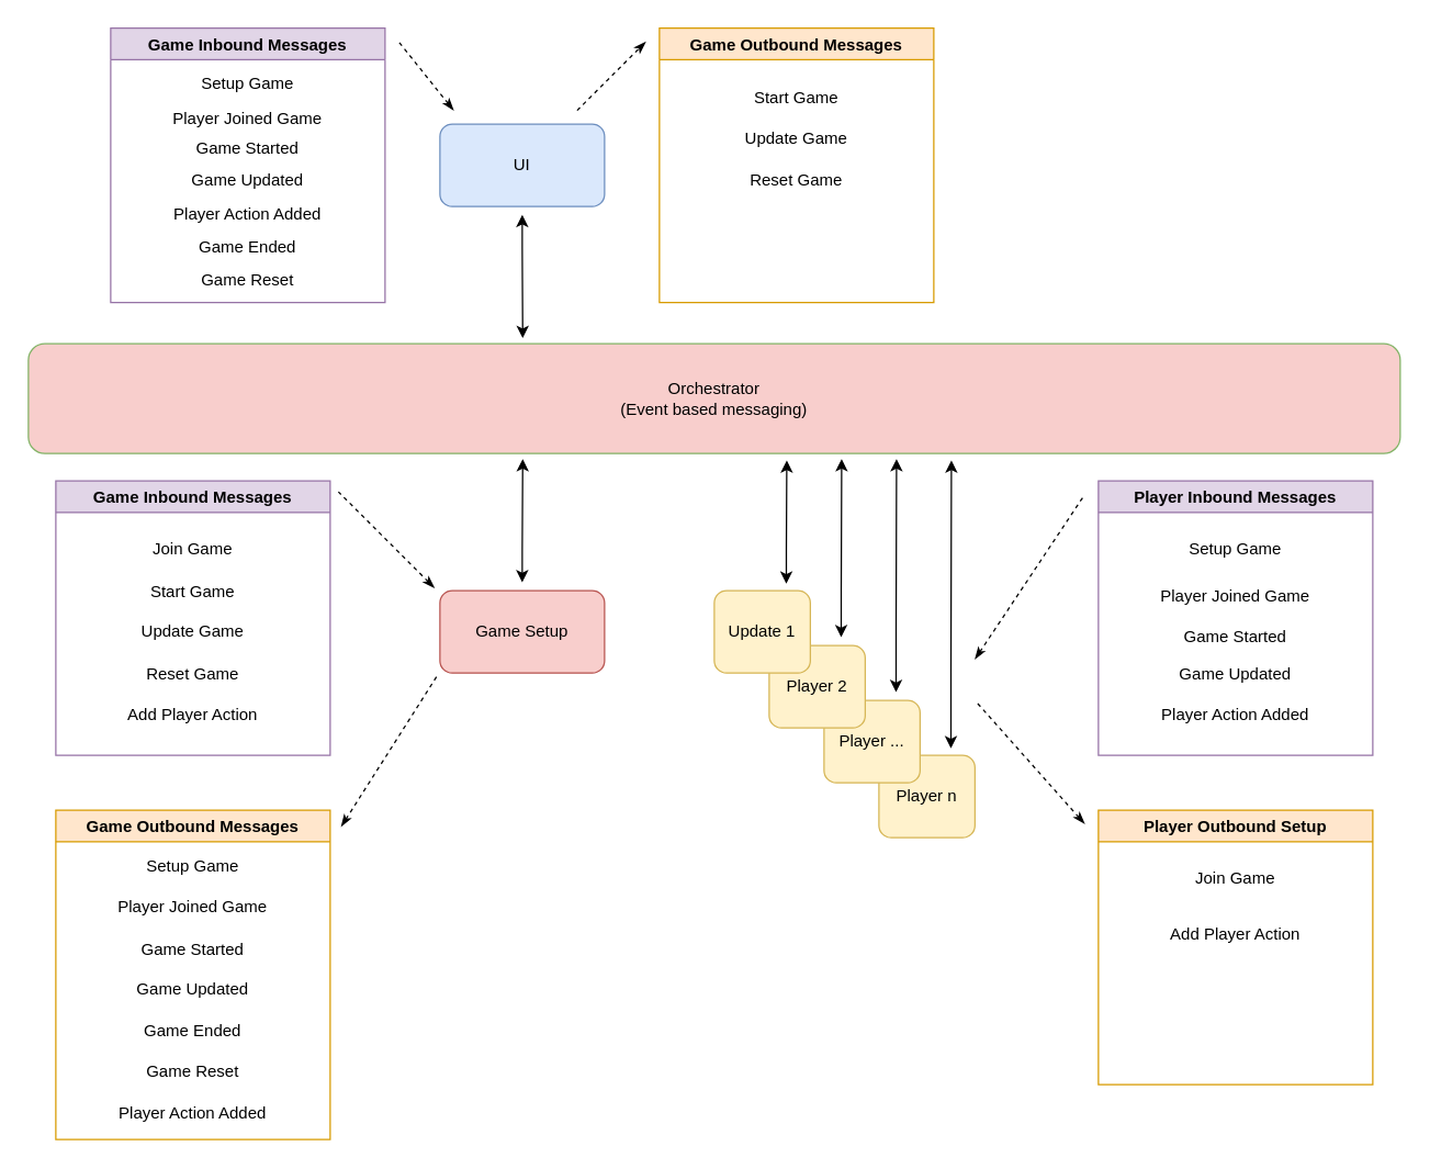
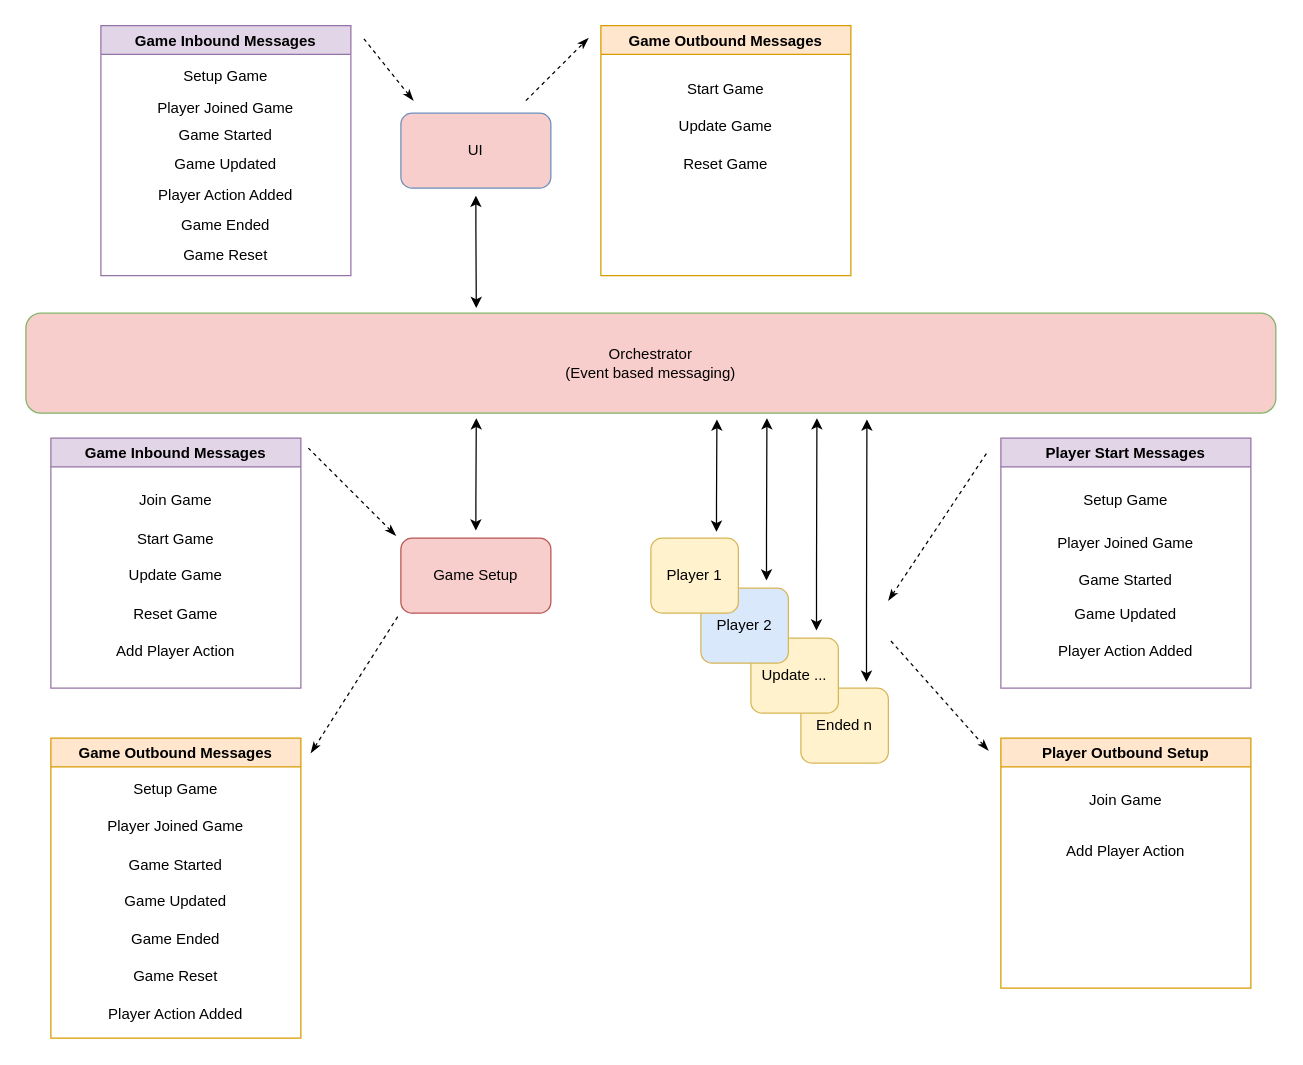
  <mxCell id="0" />
  <mxCell id="1" parent="0" />
  <mxCell id="2" value="Orchestrator&lt;br&gt;(Event based messaging)" style="rounded=1;whiteSpace=wrap;html=1;fillColor=#f8cecc;strokeColor=#82b366;" vertex="1" parent="1"><mxGeometry x="20" y="250" width="1000" height="80" as="geometry" /></mxCell>
  <mxCell id="3" style="edgeStyle=orthogonalEdgeStyle;rounded=0;orthogonalLoop=1;jettySize=auto;html=1;exitX=0.5;exitY=0;exitDx=0;exitDy=0;startArrow=classic;startFill=1;" edge="1" parent="1"><mxGeometry relative="1" as="geometry"><mxPoint x="380.333" y="334" as="targetPoint" /><mxPoint x="380" y="424" as="sourcePoint" /><Array as="points"><mxPoint x="380" y="400" /><mxPoint x="380" y="400" /></Array></mxGeometry></mxCell>
  <mxCell id="4" value="Game Setup" style="rounded=1;whiteSpace=wrap;html=1;fillColor=#f8cecc;strokeColor=#b85450;" vertex="1" parent="1"><mxGeometry x="320" y="430" width="120" height="60" as="geometry" /></mxCell>
  <mxCell id="5" style="edgeStyle=orthogonalEdgeStyle;rounded=0;orthogonalLoop=1;jettySize=auto;html=1;exitX=0.75;exitY=0;exitDx=0;exitDy=0;startArrow=classic;startFill=1;" edge="1" parent="1"><mxGeometry relative="1" as="geometry"><mxPoint x="692.833" y="335" as="targetPoint" /><mxPoint x="692.5" y="545" as="sourcePoint" /><Array as="points"><mxPoint x="693" y="490" /><mxPoint x="693" y="490" /></Array></mxGeometry></mxCell>
- <mxCell id="6" value="Player n" style="rounded=1;whiteSpace=wrap;html=1;fillColor=#fff2cc;strokeColor=#d6b656;" vertex="1" parent="1"><mxGeometry x="640" y="550" width="70" height="60" as="geometry" /></mxCell>
+ <mxCell id="6" value="Ended n" style="rounded=1;whiteSpace=wrap;html=1;fillColor=#fff2cc;strokeColor=#d6b656;" vertex="1" parent="1"><mxGeometry x="640" y="550" width="70" height="60" as="geometry" /></mxCell>
  <mxCell id="7" style="edgeStyle=orthogonalEdgeStyle;rounded=0;orthogonalLoop=1;jettySize=auto;html=1;exitX=0.75;exitY=0;exitDx=0;exitDy=0;startArrow=classic;startFill=1;" edge="1" parent="1"><mxGeometry relative="1" as="geometry"><mxPoint x="652.833" y="334" as="targetPoint" /><mxPoint x="652.5" y="504" as="sourcePoint" /><Array as="points"><mxPoint x="653" y="460" /><mxPoint x="653" y="460" /></Array></mxGeometry></mxCell>
- <mxCell id="8" value="Player ..." style="rounded=1;whiteSpace=wrap;html=1;fillColor=#fff2cc;strokeColor=#d6b656;" vertex="1" parent="1"><mxGeometry x="600" y="510" width="70" height="60" as="geometry" /></mxCell>
+ <mxCell id="8" value="Update ..." style="rounded=1;whiteSpace=wrap;html=1;fillColor=#fff2cc;strokeColor=#d6b656;" vertex="1" parent="1"><mxGeometry x="600" y="510" width="70" height="60" as="geometry" /></mxCell>
  <mxCell id="9" style="edgeStyle=orthogonalEdgeStyle;rounded=0;orthogonalLoop=1;jettySize=auto;html=1;exitX=0.75;exitY=0;exitDx=0;exitDy=0;startArrow=classic;startFill=1;" edge="1" parent="1"><mxGeometry relative="1" as="geometry"><mxPoint x="612.833" y="334" as="targetPoint" /><mxPoint x="612.5" y="464" as="sourcePoint" /><Array as="points"><mxPoint x="613" y="430" /><mxPoint x="613" y="430" /></Array></mxGeometry></mxCell>
- <mxCell id="10" value="Player 2" style="rounded=1;whiteSpace=wrap;html=1;fillColor=#fff2cc;strokeColor=#d6b656;" vertex="1" parent="1"><mxGeometry x="560" y="470" width="70" height="60" as="geometry" /></mxCell>
+ <mxCell id="10" value="Player 2" style="rounded=1;whiteSpace=wrap;html=1;fillColor=#dae8fc;strokeColor=#d6b656;" vertex="1" parent="1"><mxGeometry x="560" y="470" width="70" height="60" as="geometry" /></mxCell>
  <mxCell id="11" style="edgeStyle=orthogonalEdgeStyle;rounded=0;orthogonalLoop=1;jettySize=auto;html=1;exitX=0.75;exitY=0;exitDx=0;exitDy=0;startArrow=classic;startFill=1;" edge="1" parent="1"><mxGeometry relative="1" as="geometry"><mxPoint x="572.833" y="335" as="targetPoint" /><mxPoint x="572.5" y="425" as="sourcePoint" /><Array as="points"><mxPoint x="573" y="400" /><mxPoint x="573" y="400" /></Array></mxGeometry></mxCell>
- <mxCell id="12" value="Update 1" style="rounded=1;whiteSpace=wrap;html=1;fillColor=#fff2cc;strokeColor=#d6b656;" vertex="1" parent="1"><mxGeometry x="520" y="430" width="70" height="60" as="geometry" /></mxCell>
+ <mxCell id="12" value="Player 1" style="rounded=1;whiteSpace=wrap;html=1;fillColor=#fff2cc;strokeColor=#d6b656;" vertex="1" parent="1"><mxGeometry x="520" y="430" width="70" height="60" as="geometry" /></mxCell>
  <mxCell id="13" style="edgeStyle=orthogonalEdgeStyle;rounded=0;orthogonalLoop=1;jettySize=auto;html=1;exitX=0.5;exitY=1;exitDx=0;exitDy=0;startArrow=classic;startFill=1;" edge="1" parent="1"><mxGeometry relative="1" as="geometry"><mxPoint x="380.333" y="246" as="targetPoint" /><mxPoint x="380" y="156" as="sourcePoint" /><Array as="points"><mxPoint x="380" y="180" /><mxPoint x="380" y="180" /></Array></mxGeometry></mxCell>
- <mxCell id="14" value="UI" style="rounded=1;whiteSpace=wrap;html=1;fillColor=#dae8fc;strokeColor=#6c8ebf;" vertex="1" parent="1"><mxGeometry x="320" y="90" width="120" height="60" as="geometry" /></mxCell>
- <mxCell id="15" value="Player Inbound Messages" style="swimlane;fillColor=#e1d5e7;strokeColor=#9673a6;" vertex="1" parent="1"><mxGeometry x="800" y="350" width="200" height="200" as="geometry" /></mxCell>
+ <mxCell id="14" value="UI" style="rounded=1;whiteSpace=wrap;html=1;fillColor=#f8cecc;strokeColor=#6c8ebf;" vertex="1" parent="1"><mxGeometry x="320" y="90" width="120" height="60" as="geometry" /></mxCell>
+ <mxCell id="15" value="Player Start Messages" style="swimlane;fillColor=#e1d5e7;strokeColor=#9673a6;" vertex="1" parent="1"><mxGeometry x="800" y="350" width="200" height="200" as="geometry" /></mxCell>
  <mxCell id="16" value="Setup Game" style="text;html=1;strokeColor=none;fillColor=none;align=center;verticalAlign=middle;whiteSpace=wrap;rounded=0;" vertex="1" parent="15"><mxGeometry y="39" width="200" height="21" as="geometry" /></mxCell>
  <mxCell id="17" value="Game Updated" style="text;html=1;strokeColor=none;fillColor=none;align=center;verticalAlign=middle;whiteSpace=wrap;rounded=0;" vertex="1" parent="15"><mxGeometry y="130" width="200" height="21" as="geometry" /></mxCell>
  <mxCell id="18" value="Player Action Added" style="text;html=1;strokeColor=none;fillColor=none;align=center;verticalAlign=middle;whiteSpace=wrap;rounded=0;" vertex="1" parent="15"><mxGeometry y="160" width="200" height="21" as="geometry" /></mxCell>
  <mxCell id="19" value="Player Joined Game" style="text;html=1;strokeColor=none;fillColor=none;align=center;verticalAlign=middle;whiteSpace=wrap;rounded=0;" vertex="1" parent="15"><mxGeometry y="73" width="200" height="21" as="geometry" /></mxCell>
  <mxCell id="20" value="Game Started" style="text;html=1;strokeColor=none;fillColor=none;align=center;verticalAlign=middle;whiteSpace=wrap;rounded=0;" vertex="1" parent="15"><mxGeometry y="103" width="200" height="21" as="geometry" /></mxCell>
  <mxCell id="21" value="Game Inbound Messages" style="swimlane;fillColor=#e1d5e7;strokeColor=#9673a6;" vertex="1" parent="1"><mxGeometry x="40" y="350" width="200" height="200" as="geometry" /></mxCell>
  <mxCell id="22" value="Join Game" style="text;html=1;strokeColor=none;fillColor=none;align=center;verticalAlign=middle;whiteSpace=wrap;rounded=0;" vertex="1" parent="21"><mxGeometry y="39" width="200" height="21" as="geometry" /></mxCell>
  <mxCell id="23" value="Start Game" style="text;html=1;strokeColor=none;fillColor=none;align=center;verticalAlign=middle;whiteSpace=wrap;rounded=0;" vertex="1" parent="21"><mxGeometry y="70" width="200" height="21" as="geometry" /></mxCell>
  <mxCell id="24" value="Reset Game" style="text;html=1;strokeColor=none;fillColor=none;align=center;verticalAlign=middle;whiteSpace=wrap;rounded=0;" vertex="1" parent="21"><mxGeometry y="130" width="200" height="21" as="geometry" /></mxCell>
  <mxCell id="25" value="Add Player Action" style="text;html=1;strokeColor=none;fillColor=none;align=center;verticalAlign=middle;whiteSpace=wrap;rounded=0;" vertex="1" parent="21"><mxGeometry y="160" width="200" height="21" as="geometry" /></mxCell>
  <mxCell id="26" value="Update Game" style="text;html=1;strokeColor=none;fillColor=none;align=center;verticalAlign=middle;whiteSpace=wrap;rounded=0;" vertex="1" parent="21"><mxGeometry y="99" width="200" height="21" as="geometry" /></mxCell>
  <mxCell id="27" value="Game Outbound Messages" style="swimlane;fillColor=#ffe6cc;strokeColor=#d79b00;" vertex="1" parent="1"><mxGeometry x="40" y="590" width="200" height="240" as="geometry" /></mxCell>
  <mxCell id="28" value="Setup Game" style="text;html=1;strokeColor=none;fillColor=none;align=center;verticalAlign=middle;whiteSpace=wrap;rounded=0;" vertex="1" parent="27"><mxGeometry y="30" width="200" height="21" as="geometry" /></mxCell>
  <mxCell id="29" value="Player Joined Game" style="text;html=1;strokeColor=none;fillColor=none;align=center;verticalAlign=middle;whiteSpace=wrap;rounded=0;" vertex="1" parent="27"><mxGeometry y="60" width="200" height="21" as="geometry" /></mxCell>
  <mxCell id="30" value="Game Ended" style="text;html=1;strokeColor=none;fillColor=none;align=center;verticalAlign=middle;whiteSpace=wrap;rounded=0;" vertex="1" parent="27"><mxGeometry y="150" width="200" height="21" as="geometry" /></mxCell>
  <mxCell id="31" value="Game Reset" style="text;html=1;strokeColor=none;fillColor=none;align=center;verticalAlign=middle;whiteSpace=wrap;rounded=0;" vertex="1" parent="27"><mxGeometry y="180" width="200" height="21" as="geometry" /></mxCell>
  <mxCell id="32" value="Player Action Added" style="text;html=1;strokeColor=none;fillColor=none;align=center;verticalAlign=middle;whiteSpace=wrap;rounded=0;" vertex="1" parent="27"><mxGeometry y="210" width="200" height="21" as="geometry" /></mxCell>
  <mxCell id="33" value="Game Updated" style="text;html=1;strokeColor=none;fillColor=none;align=center;verticalAlign=middle;whiteSpace=wrap;rounded=0;" vertex="1" parent="27"><mxGeometry y="120" width="200" height="21" as="geometry" /></mxCell>
  <mxCell id="34" value="Game Started" style="text;html=1;strokeColor=none;fillColor=none;align=center;verticalAlign=middle;whiteSpace=wrap;rounded=0;" vertex="1" parent="27"><mxGeometry y="91" width="200" height="21" as="geometry" /></mxCell>
  <mxCell id="35" value="Player Outbound Setup" style="swimlane;fillColor=#ffe6cc;strokeColor=#d79b00;" vertex="1" parent="1"><mxGeometry x="800" y="590" width="200" height="200" as="geometry" /></mxCell>
  <mxCell id="36" value="Join Game" style="text;html=1;strokeColor=none;fillColor=none;align=center;verticalAlign=middle;whiteSpace=wrap;rounded=0;" vertex="1" parent="35"><mxGeometry y="39" width="200" height="21" as="geometry" /></mxCell>
  <mxCell id="37" value="Add Player Action" style="text;html=1;strokeColor=none;fillColor=none;align=center;verticalAlign=middle;whiteSpace=wrap;rounded=0;" vertex="1" parent="35"><mxGeometry y="80" width="200" height="21" as="geometry" /></mxCell>
  <mxCell id="38" value="Game Outbound Messages" style="swimlane;fillColor=#ffe6cc;strokeColor=#d79b00;" vertex="1" parent="1"><mxGeometry x="480" width="200" height="200" as="geometry" y="20" /></mxCell>
  <mxCell id="39" value="Start Game" style="text;html=1;strokeColor=none;fillColor=none;align=center;verticalAlign=middle;whiteSpace=wrap;rounded=0;" vertex="1" parent="38"><mxGeometry y="40" width="200" height="21" as="geometry" /></mxCell>
  <mxCell id="40" value="Reset Game" style="text;html=1;strokeColor=none;fillColor=none;align=center;verticalAlign=middle;whiteSpace=wrap;rounded=0;" vertex="1" parent="38"><mxGeometry y="100" width="200" height="21" as="geometry" /></mxCell>
  <mxCell id="41" value="Update Game" style="text;html=1;strokeColor=none;fillColor=none;align=center;verticalAlign=middle;whiteSpace=wrap;rounded=0;" vertex="1" parent="38"><mxGeometry y="70" width="200" height="21" as="geometry" /></mxCell>
  <mxCell id="42" value="Game Inbound Messages" style="swimlane;fillColor=#e1d5e7;strokeColor=#9673a6;" vertex="1" parent="1"><mxGeometry x="80" width="200" height="200" as="geometry" y="20" /></mxCell>
  <mxCell id="43" value="Setup Game" style="text;html=1;strokeColor=none;fillColor=none;align=center;verticalAlign=middle;whiteSpace=wrap;rounded=0;" vertex="1" parent="42"><mxGeometry y="30" width="200" height="21" as="geometry" /></mxCell>
  <mxCell id="44" value="Game Started" style="text;html=1;strokeColor=none;fillColor=none;align=center;verticalAlign=middle;whiteSpace=wrap;rounded=0;" vertex="1" parent="42"><mxGeometry y="77" width="200" height="21" as="geometry" /></mxCell>
  <mxCell id="45" value="Game Ended" style="text;html=1;strokeColor=none;fillColor=none;align=center;verticalAlign=middle;whiteSpace=wrap;rounded=0;" vertex="1" parent="42"><mxGeometry y="149" width="200" height="21" as="geometry" /></mxCell>
  <mxCell id="46" value="Game Reset" style="text;html=1;strokeColor=none;fillColor=none;align=center;verticalAlign=middle;whiteSpace=wrap;rounded=0;" vertex="1" parent="42"><mxGeometry y="173" width="200" height="21" as="geometry" /></mxCell>
  <mxCell id="47" value="Game Updated" style="text;html=1;strokeColor=none;fillColor=none;align=center;verticalAlign=middle;whiteSpace=wrap;rounded=0;" vertex="1" parent="42"><mxGeometry y="100" width="200" height="21" as="geometry" /></mxCell>
  <mxCell id="48" value="Player Joined Game" style="text;html=1;strokeColor=none;fillColor=none;align=center;verticalAlign=middle;whiteSpace=wrap;rounded=0;" vertex="1" parent="42"><mxGeometry y="55" width="200" height="21" as="geometry" /></mxCell>
  <mxCell id="49" value="Player Action Added" style="text;html=1;strokeColor=none;fillColor=none;align=center;verticalAlign=middle;whiteSpace=wrap;rounded=0;" vertex="1" parent="42"><mxGeometry y="125" width="200" height="21" as="geometry" /></mxCell>
  <mxCell id="50" value="" style="endArrow=none;dashed=1;html=1;rounded=0;exitX=0;exitY=0;exitDx=0;exitDy=0;endFill=0;startArrow=classicThin;startFill=1;" edge="1" parent="1"><mxGeometry width="50" height="50" relative="1" as="geometry"><mxPoint x="316" y="428" as="sourcePoint" /><mxPoint x="246" y="358" as="targetPoint" /></mxGeometry></mxCell>
  <mxCell id="51" value="" style="endArrow=none;dashed=1;html=1;rounded=0;endFill=0;startArrow=classicThin;startFill=1;entryX=0;entryY=1;entryDx=0;entryDy=0;" edge="1" parent="1"><mxGeometry width="50" height="50" relative="1" as="geometry"><mxPoint x="248" y="602" as="sourcePoint" /><mxPoint x="318" y="492" as="targetPoint" /></mxGeometry></mxCell>
  <mxCell id="52" value="" style="endArrow=none;dashed=1;html=1;rounded=0;endFill=0;startArrow=classicThin;startFill=1;" edge="1" parent="1"><mxGeometry width="50" height="50" relative="1" as="geometry"><mxPoint x="330" y="80" as="sourcePoint" /><mxPoint x="290" y="30" as="targetPoint" /></mxGeometry></mxCell>
  <mxCell id="53" value="" style="endArrow=classicThin;dashed=1;html=1;rounded=0;endFill=1;startArrow=none;startFill=0;" edge="1" parent="1"><mxGeometry width="50" height="50" relative="1" as="geometry"><mxPoint x="420" y="80" as="sourcePoint" /><mxPoint x="470" y="30" as="targetPoint" /></mxGeometry></mxCell>
  <mxCell id="54" value="" style="endArrow=none;dashed=1;html=1;rounded=0;endFill=0;startArrow=classicThin;startFill=1;" edge="1" parent="1"><mxGeometry width="50" height="50" relative="1" as="geometry"><mxPoint x="790" y="600" as="sourcePoint" /><mxPoint x="710" y="510" as="targetPoint" /></mxGeometry></mxCell>
  <mxCell id="55" value="" style="endArrow=none;dashed=1;html=1;rounded=0;endFill=0;startArrow=classicThin;startFill=1;" edge="1" parent="1"><mxGeometry width="50" height="50" relative="1" as="geometry"><mxPoint x="710" y="480" as="sourcePoint" /><mxPoint x="790" y="360" as="targetPoint" /></mxGeometry></mxCell>
